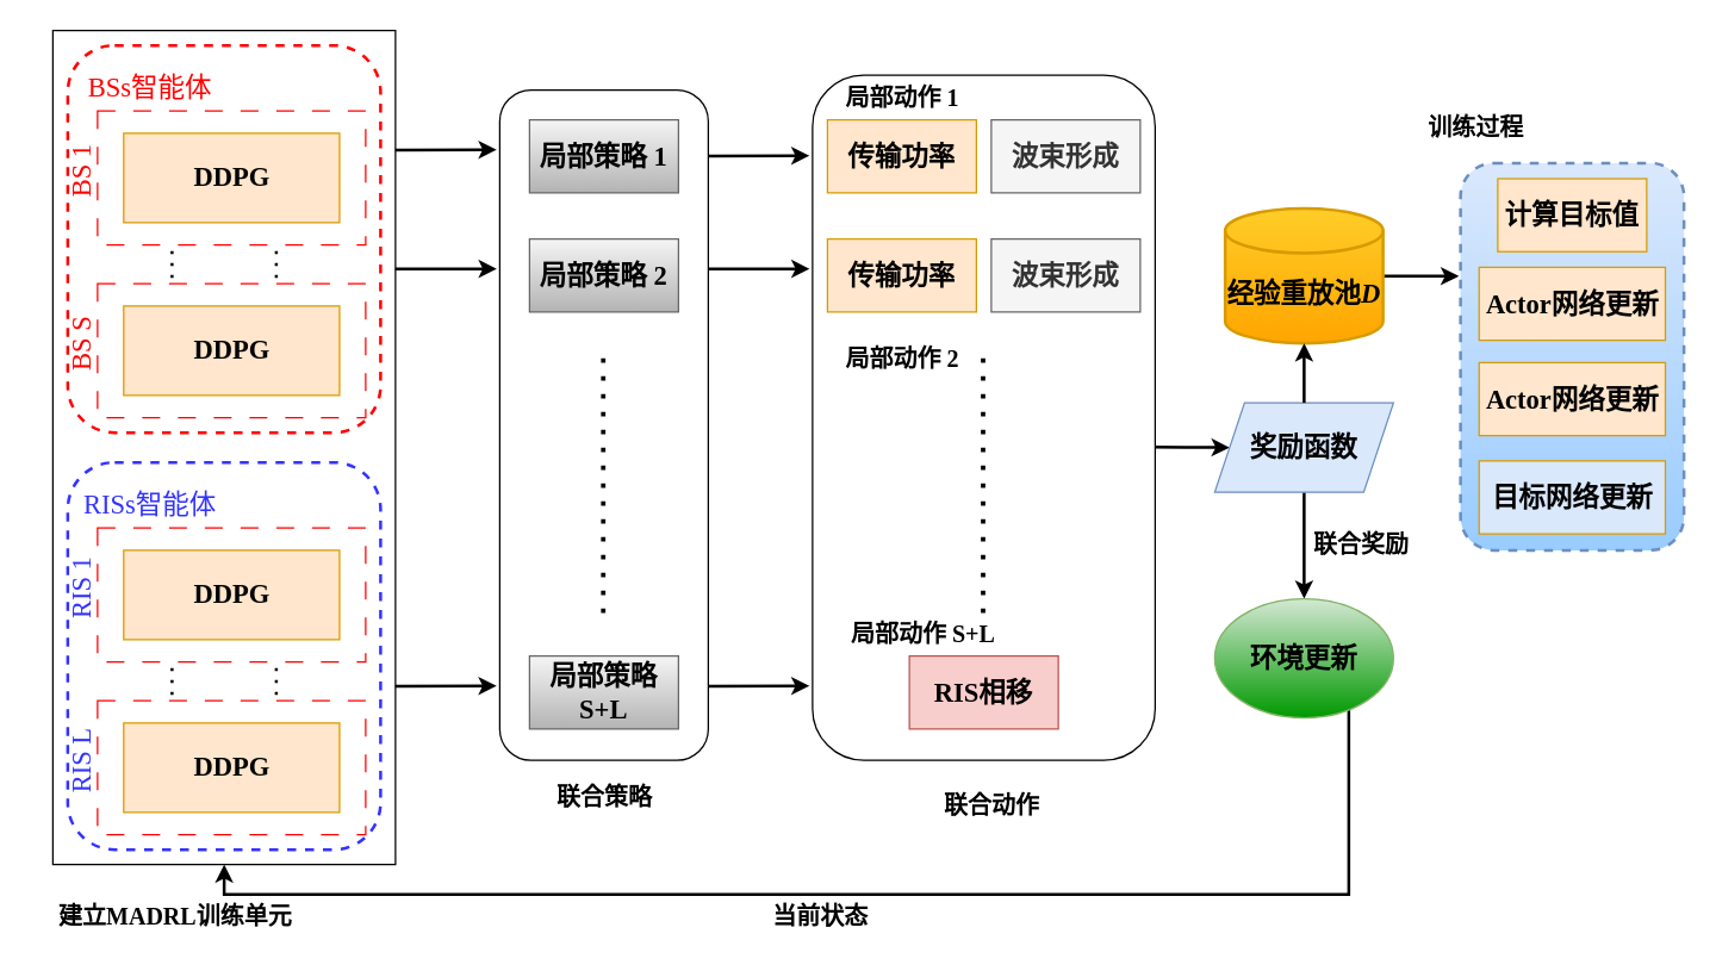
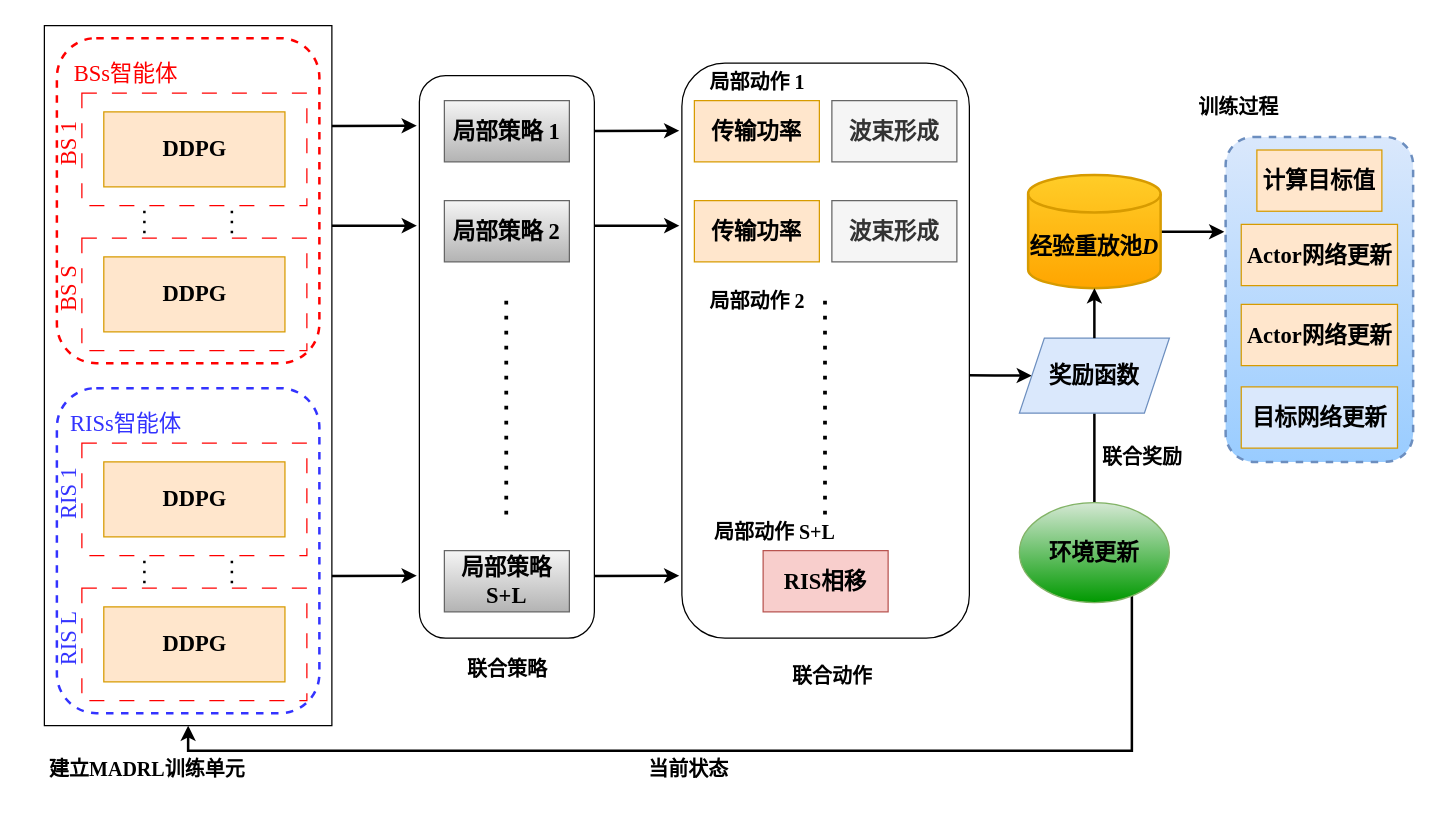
  <mxCell id="0" />
  <mxCell id="1" parent="0" />
  <mxCell id="2" value="" style="rounded=0;whiteSpace=wrap;html=1;" vertex="1" parent="1"><mxGeometry x="35" y="20" width="230" height="560" as="geometry" /></mxCell>
  <mxCell id="3" value="" style="group" vertex="1" connectable="0" parent="1"><mxGeometry x="45" y="30" width="210" height="263" as="geometry" /></mxCell>
  <mxCell id="4" value="" style="rounded=1;whiteSpace=wrap;html=1;dashed=1;strokeWidth=2;strokeColor=#FF0000;" vertex="1" parent="3"><mxGeometry width="210" height="260" as="geometry" /></mxCell>
  <mxCell id="5" value="&lt;font color=&quot;#ff0000&quot; style=&quot;font-size: 18px;&quot; face=&quot;Times New Roman&quot;&gt;BSs&lt;/font&gt;&lt;font color=&quot;#ff0000&quot; face=&quot;Times New Roman&quot;&gt;&lt;font size=&quot;4&quot;&gt;智能体&lt;/font&gt;&lt;/font&gt;" style="text;html=1;align=center;verticalAlign=middle;resizable=0;points=[];autosize=1;strokeColor=none;fillColor=none;" vertex="1" parent="3"><mxGeometry y="14" width="110" height="30" as="geometry" /></mxCell>
  <mxCell id="6" value="" style="group" vertex="1" connectable="0" parent="3"><mxGeometry x="20" y="44" width="180" height="90" as="geometry" /></mxCell>
  <mxCell id="7" value="" style="rounded=0;whiteSpace=wrap;html=1;dashed=1;dashPattern=12 12;strokeColor=#FF0000;" vertex="1" parent="6"><mxGeometry width="180" height="90" as="geometry" /></mxCell>
  <mxCell id="8" value="&lt;font size=&quot;4&quot; face=&quot;Times New Roman&quot;&gt;&lt;b&gt;DDPG&lt;/b&gt;&lt;/font&gt;" style="rounded=0;whiteSpace=wrap;html=1;fillColor=#ffe6cc;strokeColor=#d79b00;movable=1;resizable=1;rotatable=1;deletable=1;editable=1;locked=0;connectable=1;" vertex="1" parent="6"><mxGeometry x="17.54" y="15" width="144.919" height="60" as="geometry" /></mxCell>
  <mxCell id="9" value="&lt;font color=&quot;#ff0000&quot; style=&quot;font-size: 18px;&quot; face=&quot;Times New Roman&quot;&gt;BS&lt;/font&gt;&lt;font size=&quot;4&quot; color=&quot;#ff0000&quot; face=&quot;Times New Roman&quot;&gt;&amp;nbsp;1&lt;/font&gt;" style="text;html=1;align=center;verticalAlign=middle;resizable=0;points=[];autosize=1;strokeColor=none;fillColor=none;rotation=-90;" vertex="1" parent="3"><mxGeometry x="-20" y="70" width="60" height="30" as="geometry" /></mxCell>
  <mxCell id="10" value="" style="endArrow=none;dashed=1;html=1;dashPattern=1 3;strokeWidth=2;rounded=0;" edge="1" parent="3"><mxGeometry width="50" height="50" relative="1" as="geometry"><mxPoint x="70" y="164" as="sourcePoint" /><mxPoint x="70" y="134" as="targetPoint" /></mxGeometry></mxCell>
  <mxCell id="11" value="&lt;font color=&quot;#ff0000&quot; style=&quot;font-size: 18px;&quot; face=&quot;Times New Roman&quot;&gt;BS&lt;/font&gt;&lt;font size=&quot;4&quot; color=&quot;#ff0000&quot; face=&quot;Times New Roman&quot;&gt;&amp;nbsp;S&lt;/font&gt;" style="text;html=1;align=center;verticalAlign=middle;resizable=0;points=[];autosize=1;strokeColor=none;fillColor=none;rotation=-90;" vertex="1" parent="3"><mxGeometry x="-20" y="186" width="60" height="30" as="geometry" /></mxCell>
  <mxCell id="12" value="" style="endArrow=none;dashed=1;html=1;dashPattern=1 3;strokeWidth=2;rounded=0;" edge="1" parent="3"><mxGeometry width="50" height="50" relative="1" as="geometry"><mxPoint x="140" y="164" as="sourcePoint" /><mxPoint x="140" y="134" as="targetPoint" /></mxGeometry></mxCell>
  <mxCell id="13" value="" style="group" vertex="1" connectable="0" parent="3"><mxGeometry x="20" y="160" width="180" height="90" as="geometry" /></mxCell>
  <mxCell id="14" value="" style="rounded=0;whiteSpace=wrap;html=1;dashed=1;dashPattern=12 12;strokeColor=#FF0000;" vertex="1" parent="13"><mxGeometry width="180" height="90" as="geometry" /></mxCell>
  <mxCell id="15" value="&lt;font size=&quot;4&quot; face=&quot;Times New Roman&quot;&gt;&lt;b&gt;DDPG&lt;/b&gt;&lt;/font&gt;" style="rounded=0;whiteSpace=wrap;html=1;fillColor=#ffe6cc;strokeColor=#d79b00;movable=1;resizable=1;rotatable=1;deletable=1;editable=1;locked=0;connectable=1;" vertex="1" parent="13"><mxGeometry x="17.54" y="15" width="144.919" height="60" as="geometry" /></mxCell>
  <mxCell id="16" value="" style="group" vertex="1" connectable="0" parent="1"><mxGeometry x="45" y="310" width="210" height="263" as="geometry" /></mxCell>
  <mxCell id="17" value="" style="rounded=1;whiteSpace=wrap;html=1;dashed=1;strokeWidth=2;strokeColor=#3333FF;" vertex="1" parent="16"><mxGeometry width="210" height="260" as="geometry" /></mxCell>
  <mxCell id="18" value="&lt;font color=&quot;#3333ff&quot;&gt;&lt;font style=&quot;font-size: 18px;&quot; face=&quot;Times New Roman&quot;&gt;RISs&lt;/font&gt;&lt;font face=&quot;Times New Roman&quot;&gt;&lt;font size=&quot;4&quot;&gt;智能体&lt;/font&gt;&lt;/font&gt;&lt;/font&gt;" style="text;html=1;align=center;verticalAlign=middle;resizable=0;points=[];autosize=1;strokeColor=none;fillColor=none;" vertex="1" parent="16"><mxGeometry y="14" width="110" height="30" as="geometry" /></mxCell>
  <mxCell id="19" value="" style="group;fontColor=#3333FF;" vertex="1" connectable="0" parent="16"><mxGeometry x="20" y="44" width="180" height="90" as="geometry" /></mxCell>
  <mxCell id="20" value="" style="rounded=0;whiteSpace=wrap;html=1;dashed=1;dashPattern=12 12;strokeColor=#FF0000;" vertex="1" parent="19"><mxGeometry width="180" height="90" as="geometry" /></mxCell>
  <mxCell id="21" value="&lt;font size=&quot;4&quot; face=&quot;Times New Roman&quot;&gt;&lt;b&gt;DDPG&lt;/b&gt;&lt;/font&gt;" style="rounded=0;whiteSpace=wrap;html=1;fillColor=#ffe6cc;strokeColor=#d79b00;movable=1;resizable=1;rotatable=1;deletable=1;editable=1;locked=0;connectable=1;" vertex="1" parent="19"><mxGeometry x="17.54" y="15" width="144.919" height="60" as="geometry" /></mxCell>
  <mxCell id="22" value="&lt;font color=&quot;#3333ff&quot; size=&quot;4&quot; face=&quot;Times New Roman&quot;&gt;&lt;span style=&quot;caret-color: rgb(255, 0, 0);&quot;&gt;RIS 1&lt;/span&gt;&lt;/font&gt;" style="text;html=1;align=center;verticalAlign=middle;resizable=0;points=[];autosize=1;strokeColor=none;fillColor=none;rotation=-90;" vertex="1" parent="16"><mxGeometry x="-25" y="70" width="70" height="30" as="geometry" /></mxCell>
  <mxCell id="23" value="" style="endArrow=none;dashed=1;html=1;dashPattern=1 3;strokeWidth=2;rounded=0;" edge="1" parent="16"><mxGeometry width="50" height="50" relative="1" as="geometry"><mxPoint x="70" y="164" as="sourcePoint" /><mxPoint x="70" y="134" as="targetPoint" /></mxGeometry></mxCell>
  <mxCell id="24" value="&lt;font color=&quot;#3333ff&quot; size=&quot;4&quot; face=&quot;Times New Roman&quot;&gt;&lt;span style=&quot;caret-color: rgb(255, 0, 0);&quot;&gt;RIS L&lt;/span&gt;&lt;/font&gt;" style="text;html=1;align=center;verticalAlign=middle;resizable=0;points=[];autosize=1;strokeColor=none;fillColor=none;rotation=-90;" vertex="1" parent="16"><mxGeometry x="-25" y="186" width="70" height="30" as="geometry" /></mxCell>
  <mxCell id="25" value="" style="endArrow=none;dashed=1;html=1;dashPattern=1 3;strokeWidth=2;rounded=0;" edge="1" parent="16"><mxGeometry width="50" height="50" relative="1" as="geometry"><mxPoint x="140" y="164" as="sourcePoint" /><mxPoint x="140" y="134" as="targetPoint" /></mxGeometry></mxCell>
  <mxCell id="26" value="" style="group;fontColor=#3333FF;" vertex="1" connectable="0" parent="16"><mxGeometry x="20" y="160" width="180" height="90" as="geometry" /></mxCell>
  <mxCell id="27" value="" style="rounded=0;whiteSpace=wrap;html=1;dashed=1;dashPattern=12 12;strokeColor=#FF0000;" vertex="1" parent="26"><mxGeometry width="180" height="90" as="geometry" /></mxCell>
  <mxCell id="28" value="&lt;font size=&quot;4&quot; face=&quot;Times New Roman&quot;&gt;&lt;b&gt;DDPG&lt;/b&gt;&lt;/font&gt;" style="rounded=0;whiteSpace=wrap;html=1;fillColor=#ffe6cc;strokeColor=#d79b00;movable=1;resizable=1;rotatable=1;deletable=1;editable=1;locked=0;connectable=1;" vertex="1" parent="26"><mxGeometry x="17.54" y="15" width="144.919" height="60" as="geometry" /></mxCell>
  <mxCell id="29" value="" style="endArrow=classic;html=1;rounded=0;strokeWidth=2;exitX=1.009;exitY=0.154;exitDx=0;exitDy=0;exitPerimeter=0;" edge="1" parent="1"><mxGeometry width="50" height="50" relative="1" as="geometry"><mxPoint x="265" y="100.24" as="sourcePoint" /><mxPoint x="332.93" y="100" as="targetPoint" /></mxGeometry></mxCell>
  <mxCell id="30" value="" style="endArrow=classic;html=1;rounded=0;strokeWidth=2;exitX=1.009;exitY=0.154;exitDx=0;exitDy=0;exitPerimeter=0;" edge="1" parent="1"><mxGeometry width="50" height="50" relative="1" as="geometry"><mxPoint x="265" y="180" as="sourcePoint" /><mxPoint x="333" y="180" as="targetPoint" /></mxGeometry></mxCell>
  <mxCell id="31" value="" style="endArrow=classic;html=1;rounded=0;strokeWidth=2;exitX=1.009;exitY=0.154;exitDx=0;exitDy=0;exitPerimeter=0;" edge="1" parent="1"><mxGeometry width="50" height="50" relative="1" as="geometry"><mxPoint x="265" y="460.24" as="sourcePoint" /><mxPoint x="332.93" y="460" as="targetPoint" /></mxGeometry></mxCell>
  <mxCell id="32" value="" style="rounded=1;whiteSpace=wrap;html=1;" vertex="1" parent="1"><mxGeometry x="335" y="60" width="140" height="450" as="geometry" /></mxCell>
  <mxCell id="33" value="&lt;font style=&quot;font-size: 18px;&quot; face=&quot;Times New Roman&quot;&gt;&lt;b&gt;局部策略 1&lt;/b&gt;&lt;/font&gt;" style="rounded=0;whiteSpace=wrap;html=1;fillColor=#f5f5f5;strokeColor=#666666;gradientColor=#b3b3b3;" vertex="1" parent="1"><mxGeometry x="355" y="80" width="100" height="49" as="geometry" /></mxCell>
  <mxCell id="34" value="&lt;font style=&quot;font-size: 18px;&quot; face=&quot;Times New Roman&quot;&gt;&lt;b&gt;局部策略 2&lt;/b&gt;&lt;/font&gt;" style="rounded=0;whiteSpace=wrap;html=1;fillColor=#f5f5f5;strokeColor=#666666;gradientColor=#b3b3b3;" vertex="1" parent="1"><mxGeometry x="355" y="160" width="100" height="49" as="geometry" /></mxCell>
  <mxCell id="35" value="&lt;font style=&quot;font-size: 18px;&quot; face=&quot;Times New Roman&quot;&gt;&lt;b&gt;局部策略 S+L&lt;/b&gt;&lt;/font&gt;" style="rounded=0;whiteSpace=wrap;html=1;fillColor=#f5f5f5;strokeColor=#666666;gradientColor=#b3b3b3;" vertex="1" parent="1"><mxGeometry x="355" y="440" width="100" height="49" as="geometry" /></mxCell>
  <mxCell id="36" value="&lt;font size=&quot;1&quot; face=&quot;Times New Roman&quot;&gt;&lt;b style=&quot;font-size: 16px;&quot;&gt;联合策略&lt;/b&gt;&lt;/font&gt;" style="text;html=1;align=center;verticalAlign=middle;resizable=0;points=[];autosize=1;strokeColor=none;fillColor=none;" vertex="1" parent="1"><mxGeometry x="360" y="520" width="90" height="30" as="geometry" /></mxCell>
  <mxCell id="37" value="" style="endArrow=none;dashed=1;html=1;dashPattern=1 3;strokeWidth=3;rounded=0;" edge="1" parent="1"><mxGeometry width="50" height="50" relative="1" as="geometry"><mxPoint x="404.5" y="240" as="sourcePoint" /><mxPoint x="404.5" y="418" as="targetPoint" /></mxGeometry></mxCell>
  <mxCell id="38" value="" style="endArrow=classic;html=1;rounded=0;strokeWidth=2;exitX=1.009;exitY=0.154;exitDx=0;exitDy=0;exitPerimeter=0;" edge="1" parent="1"><mxGeometry width="50" height="50" relative="1" as="geometry"><mxPoint x="475" y="104.24" as="sourcePoint" /><mxPoint x="542.93" y="104" as="targetPoint" /></mxGeometry></mxCell>
  <mxCell id="39" value="" style="endArrow=classic;html=1;rounded=0;strokeWidth=2;exitX=1.009;exitY=0.154;exitDx=0;exitDy=0;exitPerimeter=0;" edge="1" parent="1"><mxGeometry width="50" height="50" relative="1" as="geometry"><mxPoint x="475" y="180" as="sourcePoint" /><mxPoint x="543" y="180" as="targetPoint" /></mxGeometry></mxCell>
  <mxCell id="40" value="" style="endArrow=classic;html=1;rounded=0;strokeWidth=2;exitX=1.009;exitY=0.154;exitDx=0;exitDy=0;exitPerimeter=0;" edge="1" parent="1"><mxGeometry width="50" height="50" relative="1" as="geometry"><mxPoint x="475" y="460.24" as="sourcePoint" /><mxPoint x="542.93" y="460" as="targetPoint" /></mxGeometry></mxCell>
  <mxCell id="41" style="edgeStyle=orthogonalEdgeStyle;rounded=0;orthogonalLoop=1;jettySize=auto;html=1;strokeWidth=2;entryX=0;entryY=0.5;entryDx=0;entryDy=0;exitX=0.994;exitY=0.543;exitDx=0;exitDy=0;exitPerimeter=0;" edge="1" parent="1" source="42" target="54"><mxGeometry relative="1" as="geometry"><mxPoint x="815" y="300" as="targetPoint" /></mxGeometry></mxCell>
  <mxCell id="42" value="" style="rounded=1;whiteSpace=wrap;html=1;" vertex="1" parent="1"><mxGeometry x="545" y="50" width="230" height="460" as="geometry" /></mxCell>
  <mxCell id="43" value="&lt;font size=&quot;4&quot; face=&quot;Times New Roman&quot;&gt;&lt;b&gt;传输功率&lt;/b&gt;&lt;/font&gt;" style="rounded=0;whiteSpace=wrap;html=1;fillColor=#ffe6cc;strokeColor=#d79b00;" vertex="1" parent="1"><mxGeometry x="555" y="80" width="100" height="49" as="geometry" /></mxCell>
  <mxCell id="44" value="&lt;font size=&quot;4&quot; face=&quot;Times New Roman&quot;&gt;&lt;b&gt;RIS相移&lt;/b&gt;&lt;/font&gt;" style="rounded=0;whiteSpace=wrap;html=1;fillColor=#f8cecc;strokeColor=#b85450;" vertex="1" parent="1"><mxGeometry x="610" y="440" width="100" height="49" as="geometry" /></mxCell>
  <mxCell id="45" value="" style="endArrow=none;dashed=1;html=1;dashPattern=1 3;strokeWidth=3;rounded=0;" edge="1" parent="1"><mxGeometry width="50" height="50" relative="1" as="geometry"><mxPoint x="659.5" y="240" as="sourcePoint" /><mxPoint x="659.5" y="418" as="targetPoint" /></mxGeometry></mxCell>
  <mxCell id="46" value="&lt;font size=&quot;3&quot; face=&quot;Times New Roman&quot;&gt;&lt;b&gt;局部动作 1&lt;/b&gt;&lt;/font&gt;" style="text;html=1;align=center;verticalAlign=middle;resizable=0;points=[];autosize=1;strokeColor=none;fillColor=none;" vertex="1" parent="1"><mxGeometry x="555" y="50" width="100" height="30" as="geometry" /></mxCell>
  <mxCell id="47" value="&lt;font size=&quot;4&quot; face=&quot;Times New Roman&quot;&gt;&lt;b&gt;波束形成&lt;/b&gt;&lt;/font&gt;" style="rounded=0;whiteSpace=wrap;html=1;fillColor=#f5f5f5;strokeColor=#666666;fontColor=#333333;" vertex="1" parent="1"><mxGeometry x="665" y="80" width="100" height="49" as="geometry" /></mxCell>
  <mxCell id="48" value="&lt;font size=&quot;4&quot; face=&quot;Times New Roman&quot;&gt;&lt;b&gt;传输功率&lt;/b&gt;&lt;/font&gt;" style="rounded=0;whiteSpace=wrap;html=1;fillColor=#ffe6cc;strokeColor=#d79b00;" vertex="1" parent="1"><mxGeometry x="555" y="160" width="100" height="49" as="geometry" /></mxCell>
  <mxCell id="49" value="&lt;font size=&quot;3&quot; face=&quot;Times New Roman&quot;&gt;&lt;b&gt;局部动作 2&lt;/b&gt;&lt;/font&gt;" style="text;html=1;align=center;verticalAlign=middle;resizable=0;points=[];autosize=1;strokeColor=none;fillColor=none;" vertex="1" parent="1"><mxGeometry x="555" y="225" width="100" height="30" as="geometry" /></mxCell>
  <mxCell id="50" value="&lt;font size=&quot;4&quot; face=&quot;Times New Roman&quot;&gt;&lt;b&gt;波束形成&lt;/b&gt;&lt;/font&gt;" style="rounded=0;whiteSpace=wrap;html=1;fillColor=#f5f5f5;strokeColor=#666666;fontColor=#333333;" vertex="1" parent="1"><mxGeometry x="665" y="160" width="100" height="49" as="geometry" /></mxCell>
  <mxCell id="51" value="&lt;font size=&quot;3&quot; face=&quot;Times New Roman&quot;&gt;&lt;b&gt;局部动作 S+L&lt;/b&gt;&lt;/font&gt;" style="text;html=1;align=center;verticalAlign=middle;resizable=0;points=[];autosize=1;strokeColor=none;fillColor=none;" vertex="1" parent="1"><mxGeometry x="559" y="410" width="120" height="30" as="geometry" /></mxCell>
  <mxCell id="52" value="&lt;font size=&quot;1&quot; face=&quot;Times New Roman&quot;&gt;&lt;b style=&quot;font-size: 16px;&quot;&gt;联合动作&lt;/b&gt;&lt;/font&gt;" style="text;html=1;align=center;verticalAlign=middle;resizable=0;points=[];autosize=1;strokeColor=none;fillColor=none;" vertex="1" parent="1"><mxGeometry x="620" y="525" width="90" height="30" as="geometry" /></mxCell>
- <mxCell id="53" style="edgeStyle=orthogonalEdgeStyle;rounded=0;orthogonalLoop=1;jettySize=auto;html=1;strokeWidth=2;entryX=0.5;entryY=0;entryDx=0;entryDy=0;" edge="1" parent="1" source="54" target="57"><mxGeometry relative="1" as="geometry"><mxPoint x="875" y="400" as="targetPoint" /></mxGeometry></mxCell>
+ <mxCell id="53" style="edgeStyle=orthogonalEdgeStyle;rounded=0;orthogonalLoop=1;jettySize=auto;html=1;strokeWidth=2;entryX=0.5;entryY=0;entryDx=0;entryDy=0;endArrow=none;" edge="1" parent="1" source="54" target="57"><mxGeometry relative="1" as="geometry"><mxPoint x="875" y="400" as="targetPoint" /></mxGeometry></mxCell>
  <mxCell id="54" value="&lt;font face=&quot;Times New Roman&quot; style=&quot;font-size: 18px;&quot;&gt;&lt;b&gt;奖励函数&lt;/b&gt;&lt;/font&gt;" style="shape=parallelogram;perimeter=parallelogramPerimeter;whiteSpace=wrap;html=1;fixedSize=1;fillColor=#dae8fc;strokeColor=#6c8ebf;" vertex="1" parent="1"><mxGeometry x="815" y="270" width="120" height="60" as="geometry" /></mxCell>
  <mxCell id="55" value="&lt;font size=&quot;1&quot; face=&quot;Times New Roman&quot;&gt;&lt;b style=&quot;font-size: 16px;&quot;&gt;联合奖励&lt;/b&gt;&lt;/font&gt;" style="text;html=1;align=center;verticalAlign=middle;resizable=0;points=[];autosize=1;strokeColor=none;fillColor=none;" vertex="1" parent="1"><mxGeometry x="868" y="350" width="90" height="30" as="geometry" /></mxCell>
  <mxCell id="56" style="edgeStyle=orthogonalEdgeStyle;rounded=0;orthogonalLoop=1;jettySize=auto;html=1;entryX=0.5;entryY=1;entryDx=0;entryDy=0;strokeWidth=2;" edge="1" parent="1" source="57" target="2"><mxGeometry relative="1" as="geometry"><Array as="points"><mxPoint x="905" y="600" /><mxPoint x="150" y="600" /></Array></mxGeometry></mxCell>
  <mxCell id="57" value="&lt;font face=&quot;Times New Roman&quot; style=&quot;font-size: 18px;&quot;&gt;&lt;b&gt;环境更新&lt;/b&gt;&lt;/font&gt;" style="ellipse;whiteSpace=wrap;html=1;fillColor=#d5e8d4;gradientColor=#009900;strokeColor=#82b366;" vertex="1" parent="1"><mxGeometry x="815" y="401.5" width="120" height="80" as="geometry" /></mxCell>
  <mxCell id="58" value="&lt;font size=&quot;3&quot; face=&quot;Times New Roman&quot;&gt;&lt;b&gt;建立MADRL训练单元&lt;/b&gt;&lt;/font&gt;" style="text;html=1;align=center;verticalAlign=middle;resizable=0;points=[];autosize=1;strokeColor=none;fillColor=none;" vertex="1" parent="1"><mxGeometry x="27" y="600" width="180" height="30" as="geometry" /></mxCell>
  <mxCell id="59" value="&lt;font size=&quot;3&quot; face=&quot;Times New Roman&quot;&gt;&lt;b&gt;当前状态&lt;/b&gt;&lt;/font&gt;" style="text;html=1;align=center;verticalAlign=middle;resizable=0;points=[];autosize=1;strokeColor=none;fillColor=none;" vertex="1" parent="1"><mxGeometry x="505" y="600" width="90" height="30" as="geometry" /></mxCell>
  <mxCell id="60" style="edgeStyle=orthogonalEdgeStyle;rounded=0;orthogonalLoop=1;jettySize=auto;html=1;entryX=-0.007;entryY=0.292;entryDx=0;entryDy=0;entryPerimeter=0;strokeWidth=2;" edge="1" parent="1" source="61" target="62"><mxGeometry relative="1" as="geometry"><mxPoint x="995" y="185" as="targetPoint" /></mxGeometry></mxCell>
  <mxCell id="61" value="&lt;font style=&quot;font-size: 18px;&quot; face=&quot;Times New Roman&quot;&gt;&lt;b&gt;经验重放池&lt;i&gt;D&lt;/i&gt;&lt;/b&gt;&lt;/font&gt;" style="shape=cylinder3;whiteSpace=wrap;html=1;boundedLbl=1;backgroundOutline=1;size=15;fillColor=#ffcd28;strokeColor=#d79b00;gradientColor=#ffa500;strokeWidth=2;" vertex="1" parent="1"><mxGeometry x="822" y="139.5" width="106" height="90.5" as="geometry" /></mxCell>
  <mxCell id="62" value="" style="rounded=1;whiteSpace=wrap;html=1;dashed=1;strokeWidth=2;strokeColor=#6c8ebf;fillColor=#dae8fc;gradientColor=#99CCFF;" vertex="1" parent="1"><mxGeometry x="980" y="109" width="150" height="260" as="geometry" /></mxCell>
  <mxCell id="63" style="edgeStyle=orthogonalEdgeStyle;rounded=0;orthogonalLoop=1;jettySize=auto;html=1;entryX=0.5;entryY=1;entryDx=0;entryDy=0;entryPerimeter=0;strokeWidth=2;" edge="1" parent="1" source="54" target="61"><mxGeometry relative="1" as="geometry" /></mxCell>
  <mxCell id="64" value="&lt;font size=&quot;3&quot; face=&quot;Times New Roman&quot;&gt;&lt;b&gt;训练过程&lt;/b&gt;&lt;/font&gt;" style="text;html=1;align=center;verticalAlign=middle;resizable=0;points=[];autosize=1;strokeColor=none;fillColor=none;" vertex="1" parent="1"><mxGeometry x="945" y="70" width="90" height="30" as="geometry" /></mxCell>
  <mxCell id="65" value="&lt;font size=&quot;4&quot; face=&quot;Times New Roman&quot;&gt;&lt;b&gt;计算目标值&lt;/b&gt;&lt;/font&gt;" style="rounded=0;whiteSpace=wrap;html=1;fillColor=#ffe6cc;strokeColor=#d79b00;" vertex="1" parent="1"><mxGeometry x="1005" y="119.5" width="100" height="49" as="geometry" /></mxCell>
  <mxCell id="66" value="&lt;font size=&quot;4&quot; face=&quot;Times New Roman&quot;&gt;&lt;b&gt;Actor网络更新&lt;/b&gt;&lt;/font&gt;" style="rounded=0;whiteSpace=wrap;html=1;fillColor=#ffe6cc;strokeColor=#d79b00;" vertex="1" parent="1"><mxGeometry x="992.5" y="179" width="125" height="49" as="geometry" /></mxCell>
  <mxCell id="67" value="&lt;font size=&quot;4&quot; face=&quot;Times New Roman&quot;&gt;&lt;b&gt;Actor网络更新&lt;/b&gt;&lt;/font&gt;" style="rounded=0;whiteSpace=wrap;html=1;fillColor=#ffe6cc;strokeColor=#d79b00;" vertex="1" parent="1"><mxGeometry x="992.5" y="243" width="125" height="49" as="geometry" /></mxCell>
  <mxCell id="68" value="&lt;font size=&quot;4&quot; face=&quot;Times New Roman&quot;&gt;&lt;b&gt;目标网络更新&lt;/b&gt;&lt;/font&gt;" style="rounded=0;whiteSpace=wrap;html=1;fillColor=#dae8fc;strokeColor=#d79b00;" vertex="1" parent="1"><mxGeometry x="992.5" y="309" width="125" height="49" as="geometry" /></mxCell>
